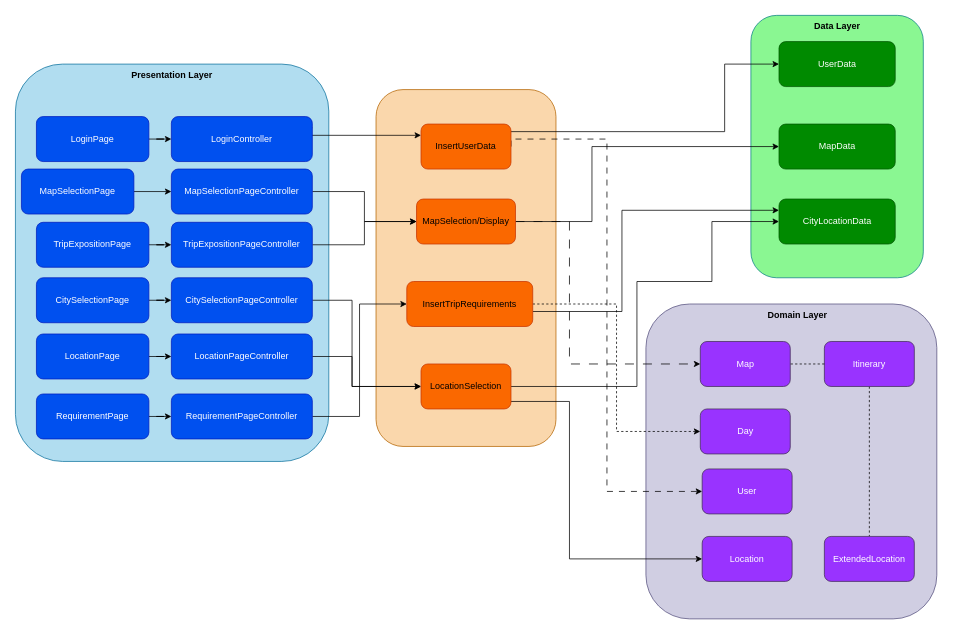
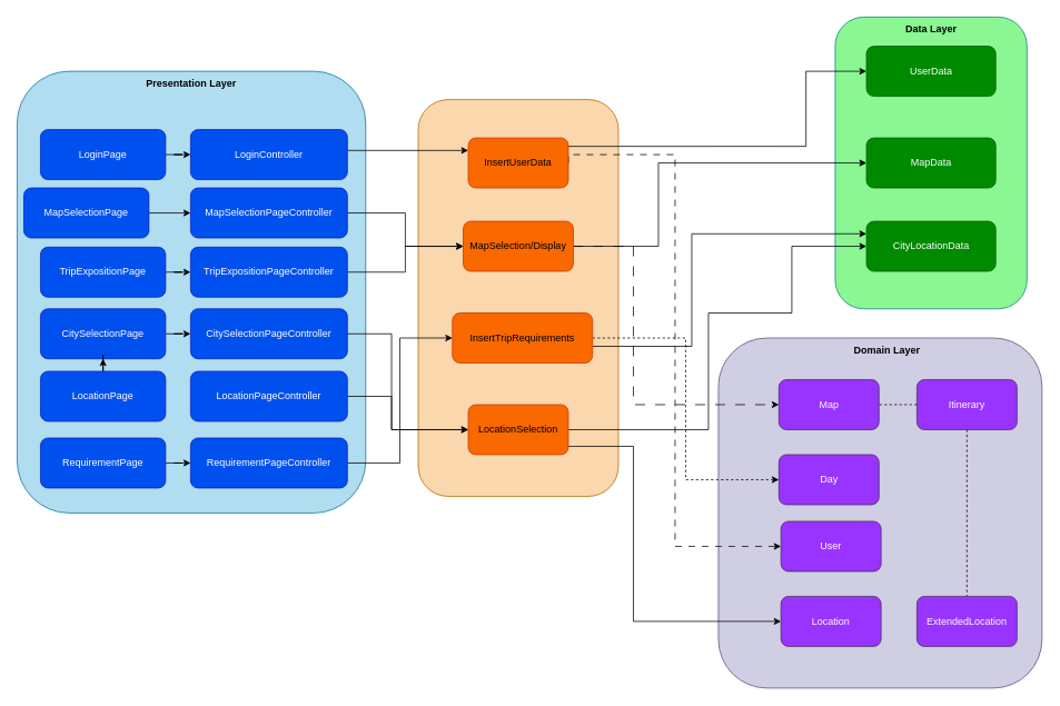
  <mxCell id="0" />
  <mxCell id="1" parent="0" />
  <mxCell id="2" value="" style="rounded=1;whiteSpace=wrap;html=1;fillColor=#b1ddf0;strokeColor=#10739e;fillStyle=auto;" parent="1" vertex="1"><mxGeometry x="20" y="85" width="418" height="530" as="geometry" /></mxCell>
  <mxCell id="3" value="&lt;b&gt;Presentation Layer&lt;/b&gt;" style="text;html=1;align=center;verticalAlign=middle;whiteSpace=wrap;rounded=0;" parent="1" vertex="1"><mxGeometry x="169" y="85" width="120" height="30" as="geometry" /></mxCell>
  <mxCell id="4" value="" style="rounded=1;whiteSpace=wrap;html=1;fillColor=#fad7ac;strokeColor=#b46504;" parent="1" vertex="1"><mxGeometry x="501" y="119" width="240" height="476" as="geometry" /></mxCell>
  <mxCell id="5" value="" style="rounded=1;whiteSpace=wrap;html=1;fillColor=#d0cee2;strokeColor=#56517e;" parent="1" vertex="1"><mxGeometry x="861" y="405" width="388" height="420" as="geometry" /></mxCell>
  <mxCell id="6" value="" style="rounded=1;whiteSpace=wrap;html=1;fillColor=#8AF792;strokeColor=#0e8088;" parent="1" vertex="1"><mxGeometry x="1001" y="20" width="230" height="350" as="geometry" /></mxCell>
  <mxCell id="7" value="&lt;b&gt;Data Layer&lt;/b&gt;" style="text;html=1;align=center;verticalAlign=middle;whiteSpace=wrap;rounded=0;" parent="1" vertex="1"><mxGeometry x="1059.75" y="20" width="112.5" height="30" as="geometry" /></mxCell>
  <mxCell id="8" value="&lt;b&gt;Domain Layer&lt;/b&gt;" style="text;html=1;align=center;verticalAlign=middle;whiteSpace=wrap;rounded=0;" parent="1" vertex="1"><mxGeometry x="1001" y="405" width="125" height="30" as="geometry" /></mxCell>
  <mxCell id="9" style="edgeStyle=orthogonalEdgeStyle;rounded=0;orthogonalLoop=1;jettySize=auto;html=1;entryX=0;entryY=0.25;entryDx=0;entryDy=0;" parent="1" source="11" target="44" edge="1"><mxGeometry relative="1" as="geometry"><Array as="points"><mxPoint x="829" y="415" /><mxPoint x="829" y="280" /></Array></mxGeometry></mxCell>
  <mxCell id="10" style="edgeStyle=orthogonalEdgeStyle;rounded=0;orthogonalLoop=1;jettySize=auto;html=1;entryX=0;entryY=0.5;entryDx=0;entryDy=0;dashed=1;" edge="1" parent="1" source="11" target="55"><mxGeometry relative="1" as="geometry" /></mxCell>
  <mxCell id="11" value="InsertTripRequirements" style="rounded=1;whiteSpace=wrap;html=1;fillColor=#fa6800;fontColor=#000000;strokeColor=#C73500;" parent="1" vertex="1"><mxGeometry x="542" y="375" width="168" height="60" as="geometry" /></mxCell>
  <mxCell id="12" style="edgeStyle=orthogonalEdgeStyle;rounded=0;orthogonalLoop=1;jettySize=auto;html=1;entryX=0;entryY=0.5;entryDx=0;entryDy=0;dashed=1;exitX=1;exitY=0.5;exitDx=0;exitDy=0;dashPattern=8 8;" parent="1" source="14" target="21" edge="1"><mxGeometry relative="1" as="geometry"><mxPoint x="791" y="195" as="sourcePoint" /><mxPoint x="1106" y="545" as="targetPoint" /><Array as="points"><mxPoint x="681" y="185" /><mxPoint x="809" y="185" /><mxPoint x="809" y="655" /></Array></mxGeometry></mxCell>
  <mxCell id="13" style="edgeStyle=orthogonalEdgeStyle;rounded=0;orthogonalLoop=1;jettySize=auto;html=1;entryX=0;entryY=0.5;entryDx=0;entryDy=0;" parent="1" target="45" edge="1"><mxGeometry relative="1" as="geometry"><mxPoint x="966.5" y="55" as="targetPoint" /><Array as="points"><mxPoint x="966" y="175" /><mxPoint x="966" y="85" /></Array><mxPoint x="609" y="175.067" as="sourcePoint" /></mxGeometry></mxCell>
  <mxCell id="14" value="InsertUserData" style="rounded=1;whiteSpace=wrap;html=1;fillColor=#fa6800;fontColor=#000000;strokeColor=#C73500;" parent="1" vertex="1"><mxGeometry x="561" y="165" width="120" height="60" as="geometry" /></mxCell>
  <mxCell id="15" style="edgeStyle=orthogonalEdgeStyle;rounded=0;orthogonalLoop=1;jettySize=auto;html=1;entryX=0;entryY=0.5;entryDx=0;entryDy=0;" parent="1" source="17" target="43" edge="1"><mxGeometry relative="1" as="geometry"><Array as="points"><mxPoint x="789" y="295" /><mxPoint x="789" y="195" /></Array></mxGeometry></mxCell>
  <mxCell id="16" style="edgeStyle=orthogonalEdgeStyle;rounded=0;orthogonalLoop=1;jettySize=auto;html=1;entryX=0;entryY=0.5;entryDx=0;entryDy=0;dashed=1;dashPattern=12 12;" parent="1" source="17" target="46" edge="1"><mxGeometry relative="1" as="geometry"><Array as="points"><mxPoint x="759" y="295" /><mxPoint x="759" y="485" /></Array></mxGeometry></mxCell>
  <mxCell id="17" value="MapSelection/Display" style="rounded=1;whiteSpace=wrap;html=1;fillColor=#fa6800;fontColor=#000000;strokeColor=#C73500;" parent="1" vertex="1"><mxGeometry x="555" y="265" width="132" height="60" as="geometry" /></mxCell>
  <mxCell id="18" style="edgeStyle=orthogonalEdgeStyle;rounded=0;orthogonalLoop=1;jettySize=auto;html=1;entryX=0;entryY=0.5;entryDx=0;entryDy=0;" parent="1" source="20" target="22" edge="1"><mxGeometry relative="1" as="geometry"><Array as="points"><mxPoint x="759" y="535" /><mxPoint x="759" y="745" /></Array></mxGeometry></mxCell>
  <mxCell id="19" style="edgeStyle=orthogonalEdgeStyle;rounded=0;orthogonalLoop=1;jettySize=auto;html=1;entryX=0;entryY=0.5;entryDx=0;entryDy=0;" parent="1" source="20" target="44" edge="1"><mxGeometry relative="1" as="geometry"><Array as="points"><mxPoint x="849" y="515" /><mxPoint x="849" y="375" /><mxPoint x="949" y="375" /><mxPoint x="949" y="295" /></Array></mxGeometry></mxCell>
  <mxCell id="20" value="LocationSelection" style="rounded=1;whiteSpace=wrap;html=1;fillColor=#fa6800;fontColor=#000000;strokeColor=#C73500;" parent="1" vertex="1"><mxGeometry x="561" y="485" width="120" height="60" as="geometry" /></mxCell>
  <mxCell id="21" value="User" style="rounded=1;whiteSpace=wrap;html=1;fillColor=#9933FF;fontColor=#ffffff;strokeColor=#432D57;" parent="1" vertex="1"><mxGeometry x="936" y="625" width="120" height="60" as="geometry" /></mxCell>
  <mxCell id="22" value="Location" style="rounded=1;whiteSpace=wrap;html=1;fillColor=#9933FF;fontColor=#ffffff;strokeColor=#432D57;" parent="1" vertex="1"><mxGeometry x="936" y="715" width="120" height="60" as="geometry" /></mxCell>
  <mxCell id="23" style="edgeStyle=orthogonalEdgeStyle;rounded=0;orthogonalLoop=1;jettySize=auto;html=1;" parent="1" source="24" target="34" edge="1"><mxGeometry relative="1" as="geometry" /></mxCell>
  <mxCell id="24" value="LoginPage" style="rounded=1;whiteSpace=wrap;html=1;fillColor=#0050ef;fontColor=#ffffff;strokeColor=#001DBC;" parent="1" vertex="1"><mxGeometry x="48" y="155" width="150" height="60" as="geometry" /></mxCell>
  <mxCell id="25" style="edgeStyle=orthogonalEdgeStyle;rounded=0;orthogonalLoop=1;jettySize=auto;html=1;entryX=0;entryY=0.5;entryDx=0;entryDy=0;" parent="1" source="26" target="36" edge="1"><mxGeometry relative="1" as="geometry" /></mxCell>
  <mxCell id="26" value="CitySelectionPage" style="rounded=1;whiteSpace=wrap;html=1;fillColor=#0050ef;fontColor=#ffffff;strokeColor=#001DBC;" parent="1" vertex="1"><mxGeometry x="48" y="370" width="150" height="60" as="geometry" /></mxCell>
  <mxCell id="27" style="edgeStyle=orthogonalEdgeStyle;rounded=0;orthogonalLoop=1;jettySize=auto;html=1;entryX=0;entryY=0.5;entryDx=0;entryDy=0;" parent="1" source="28" target="40" edge="1"><mxGeometry relative="1" as="geometry" /></mxCell>
  <mxCell id="28" value="RequirementPage" style="rounded=1;whiteSpace=wrap;html=1;fillColor=#0050ef;fontColor=#ffffff;strokeColor=#001DBC;" parent="1" vertex="1"><mxGeometry x="48" y="525" width="150" height="60" as="geometry" /></mxCell>
- <mxCell id="29" style="edgeStyle=orthogonalEdgeStyle;rounded=0;orthogonalLoop=1;jettySize=auto;html=1;entryX=0;entryY=0.5;entryDx=0;entryDy=0;" parent="1" source="30" target="38" edge="1"><mxGeometry relative="1" as="geometry" /></mxCell>
+ <mxCell id="29" style="edgeStyle=orthogonalEdgeStyle;rounded=0;orthogonalLoop=1;jettySize=auto;html=1;" parent="1" source="30" target="26" edge="1"><mxGeometry relative="1" as="geometry" /></mxCell>
  <mxCell id="30" value="LocationPage" style="rounded=1;whiteSpace=wrap;html=1;fillColor=#0050ef;fontColor=#ffffff;strokeColor=#001DBC;" parent="1" vertex="1"><mxGeometry x="48" y="445" width="150" height="60" as="geometry" /></mxCell>
  <mxCell id="31" style="edgeStyle=orthogonalEdgeStyle;rounded=0;orthogonalLoop=1;jettySize=auto;html=1;" parent="1" source="32" target="42" edge="1"><mxGeometry relative="1" as="geometry" /></mxCell>
  <mxCell id="32" value="TripExpositionPage" style="rounded=1;whiteSpace=wrap;html=1;fillColor=#0050ef;fontColor=#ffffff;strokeColor=#001DBC;" parent="1" vertex="1"><mxGeometry x="48" y="296" width="150" height="60" as="geometry" /></mxCell>
  <mxCell id="33" style="edgeStyle=orthogonalEdgeStyle;rounded=0;orthogonalLoop=1;jettySize=auto;html=1;exitX=1;exitY=0.25;exitDx=0;exitDy=0;entryX=0;entryY=0.25;entryDx=0;entryDy=0;" parent="1" source="34" target="14" edge="1"><mxGeometry relative="1" as="geometry"><Array as="points"><mxPoint x="391" y="180" /></Array></mxGeometry></mxCell>
  <mxCell id="34" value="LoginController" style="rounded=1;whiteSpace=wrap;html=1;fillColor=#0050ef;fontColor=#ffffff;strokeColor=#001DBC;" parent="1" vertex="1"><mxGeometry x="228" y="155" width="188" height="60" as="geometry" /></mxCell>
  <mxCell id="35" style="edgeStyle=orthogonalEdgeStyle;rounded=0;orthogonalLoop=1;jettySize=auto;html=1;entryX=0;entryY=0.5;entryDx=0;entryDy=0;" parent="1" source="36" target="20" edge="1"><mxGeometry relative="1" as="geometry"><Array as="points"><mxPoint x="469" y="400" /><mxPoint x="469" y="515" /></Array></mxGeometry></mxCell>
  <mxCell id="36" value="CitySelectionPageController" style="rounded=1;whiteSpace=wrap;html=1;fillColor=#0050ef;fontColor=#ffffff;strokeColor=#001DBC;" parent="1" vertex="1"><mxGeometry x="228" y="370" width="188" height="60" as="geometry" /></mxCell>
  <mxCell id="37" style="edgeStyle=orthogonalEdgeStyle;rounded=0;orthogonalLoop=1;jettySize=auto;html=1;entryX=0;entryY=0.5;entryDx=0;entryDy=0;" parent="1" source="38" target="20" edge="1"><mxGeometry relative="1" as="geometry"><Array as="points"><mxPoint x="469" y="475" /><mxPoint x="469" y="515" /></Array></mxGeometry></mxCell>
  <mxCell id="38" value="LocationPageController" style="rounded=1;whiteSpace=wrap;html=1;fillColor=#0050ef;fontColor=#ffffff;strokeColor=#001DBC;" parent="1" vertex="1"><mxGeometry x="228" y="445" width="188" height="60" as="geometry" /></mxCell>
  <mxCell id="39" style="edgeStyle=orthogonalEdgeStyle;rounded=0;orthogonalLoop=1;jettySize=auto;html=1;entryX=0;entryY=0.5;entryDx=0;entryDy=0;" parent="1" source="40" target="11" edge="1"><mxGeometry relative="1" as="geometry" /></mxCell>
  <mxCell id="40" value="RequirementPageController" style="rounded=1;whiteSpace=wrap;html=1;fillColor=#0050ef;fontColor=#ffffff;strokeColor=#001DBC;" parent="1" vertex="1"><mxGeometry x="228" y="525" width="188" height="60" as="geometry" /></mxCell>
  <mxCell id="41" style="edgeStyle=orthogonalEdgeStyle;rounded=0;orthogonalLoop=1;jettySize=auto;html=1;entryX=0;entryY=0.5;entryDx=0;entryDy=0;" parent="1" source="42" target="17" edge="1"><mxGeometry relative="1" as="geometry" /></mxCell>
  <mxCell id="42" value="TripExpositionPageController" style="rounded=1;whiteSpace=wrap;html=1;fillColor=#0050ef;fontColor=#ffffff;strokeColor=#001DBC;" parent="1" vertex="1"><mxGeometry x="228" y="296" width="188" height="60" as="geometry" /></mxCell>
  <mxCell id="43" value="MapData" style="rounded=1;whiteSpace=wrap;html=1;fillColor=#008a00;fontColor=#ffffff;strokeColor=#005700;" parent="1" vertex="1"><mxGeometry x="1038.5" y="165" width="155" height="60" as="geometry" /></mxCell>
  <mxCell id="44" value="CityLocationData" style="rounded=1;whiteSpace=wrap;html=1;fillColor=#008a00;fontColor=#ffffff;strokeColor=#005700;" parent="1" vertex="1"><mxGeometry x="1038.5" y="265" width="155" height="60" as="geometry" /></mxCell>
  <mxCell id="45" value="UserData" style="rounded=1;whiteSpace=wrap;html=1;fillColor=#008a00;fontColor=#ffffff;strokeColor=#005700;" parent="1" vertex="1"><mxGeometry x="1038.5" y="55" width="155" height="60" as="geometry" /></mxCell>
  <mxCell id="46" value="Map" style="rounded=1;whiteSpace=wrap;html=1;fillColor=#9933FF;fontColor=#ffffff;strokeColor=#432D57;" parent="1" vertex="1"><mxGeometry x="933.5" y="455" width="120" height="60" as="geometry" /></mxCell>
  <mxCell id="47" style="edgeStyle=orthogonalEdgeStyle;rounded=0;orthogonalLoop=1;jettySize=auto;html=1;entryX=0;entryY=0.5;entryDx=0;entryDy=0;" parent="1" source="48" target="50" edge="1"><mxGeometry relative="1" as="geometry" /></mxCell>
  <mxCell id="48" value="MapSelectionPage" style="rounded=1;whiteSpace=wrap;html=1;fillColor=#0050ef;fontColor=#ffffff;strokeColor=#001DBC;" parent="1" vertex="1"><mxGeometry x="28" y="225" width="150" height="60" as="geometry" /></mxCell>
  <mxCell id="49" style="edgeStyle=orthogonalEdgeStyle;rounded=0;orthogonalLoop=1;jettySize=auto;html=1;entryX=0;entryY=0.5;entryDx=0;entryDy=0;" parent="1" source="50" target="17" edge="1"><mxGeometry relative="1" as="geometry" /></mxCell>
  <mxCell id="50" value="MapSelectionPageController" style="rounded=1;whiteSpace=wrap;html=1;fillColor=#0050ef;fontColor=#ffffff;strokeColor=#001DBC;" parent="1" vertex="1"><mxGeometry x="228" y="225" width="188" height="60" as="geometry" /></mxCell>
  <mxCell id="51" style="edgeStyle=orthogonalEdgeStyle;rounded=0;orthogonalLoop=1;jettySize=auto;html=1;entryX=0.5;entryY=0;entryDx=0;entryDy=0;endArrow=none;startFill=0;dashed=1;" edge="1" parent="1" source="52" target="54"><mxGeometry relative="1" as="geometry" /></mxCell>
  <mxCell id="52" value="Itinerary" style="rounded=1;whiteSpace=wrap;html=1;fillColor=#9933FF;fontColor=#ffffff;strokeColor=#432D57;" parent="1" vertex="1"><mxGeometry x="1099" y="455" width="120" height="60" as="geometry" /></mxCell>
  <mxCell id="53" value="" style="endArrow=none;dashed=1;html=1;strokeWidth=1;rounded=0;entryX=1;entryY=0.5;entryDx=0;entryDy=0;exitX=0;exitY=0.5;exitDx=0;exitDy=0;" parent="1" source="52" target="46" edge="1"><mxGeometry width="50" height="50" relative="1" as="geometry"><mxPoint x="859" y="565" as="sourcePoint" /><mxPoint x="909" y="515" as="targetPoint" /></mxGeometry></mxCell>
  <mxCell id="54" value="ExtendedLocation" style="rounded=1;whiteSpace=wrap;html=1;fillColor=#9933FF;fontColor=#ffffff;strokeColor=#432D57;" vertex="1" parent="1"><mxGeometry x="1099" y="715" width="120" height="60" as="geometry" /></mxCell>
  <mxCell id="55" value="Day" style="rounded=1;whiteSpace=wrap;html=1;fillColor=#9933FF;fontColor=#ffffff;strokeColor=#432D57;" vertex="1" parent="1"><mxGeometry x="933.5" y="545" width="120" height="60" as="geometry" /></mxCell>
